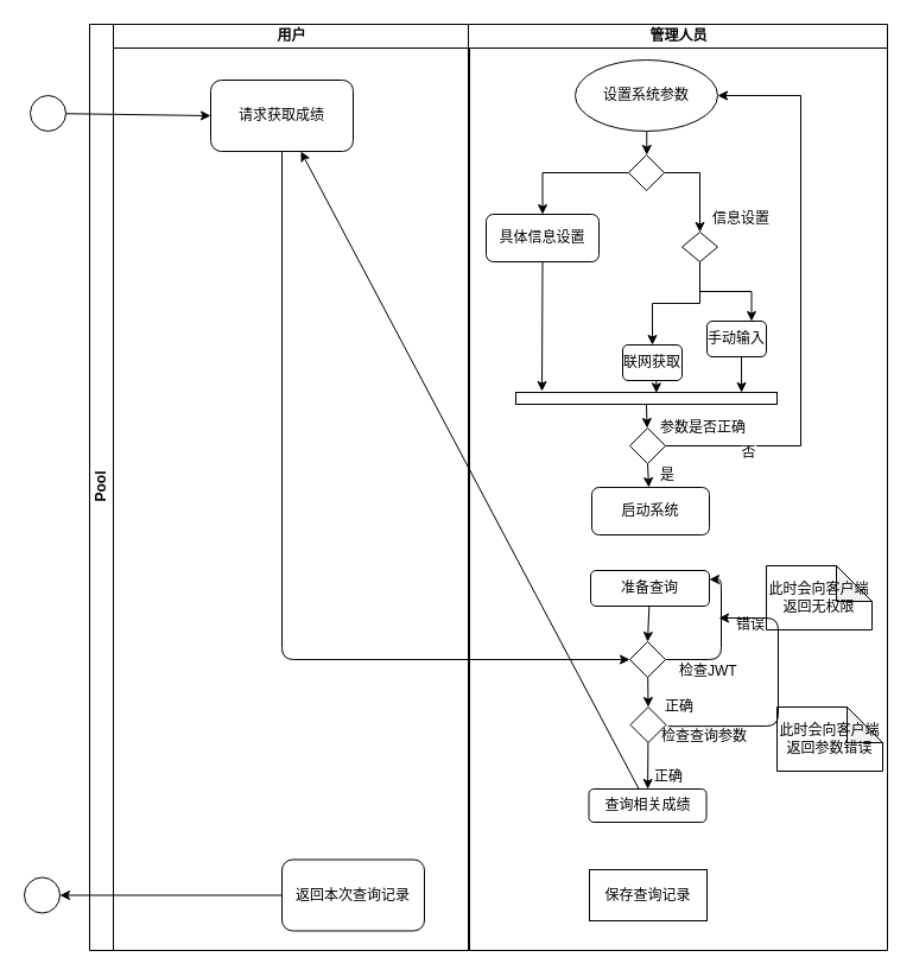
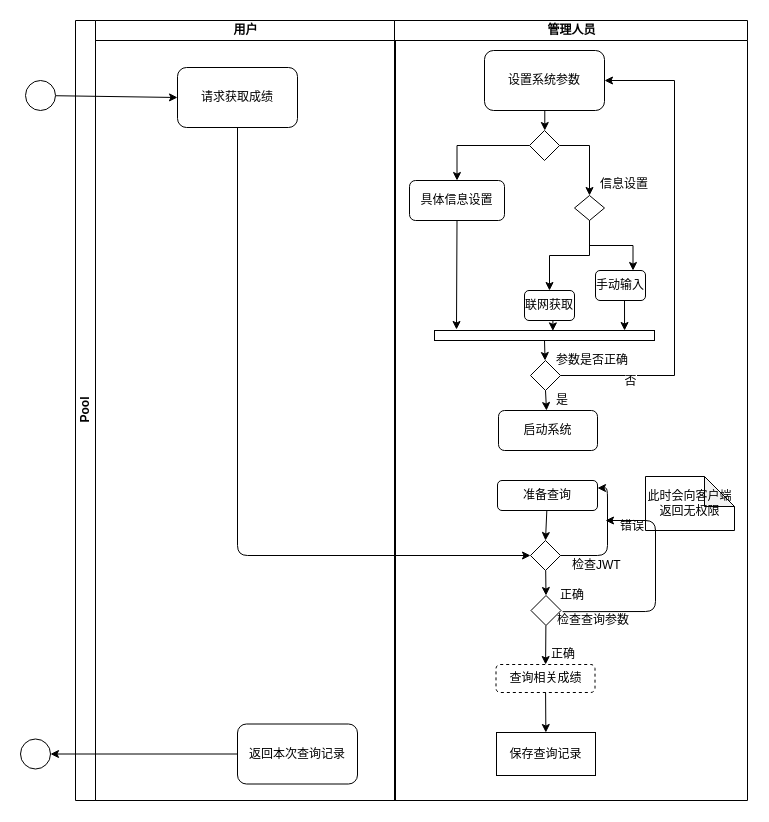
  <mxCell id="0" />
  <mxCell id="1" parent="0" />
  <mxCell id="2" value="Pool" style="swimlane;html=1;childLayout=stackLayout;resizeParent=1;resizeParentMax=0;startSize=20;horizontal=0;horizontalStack=1;rounded=0;shadow=0;glass=0;fillColor=none;" vertex="1" parent="1"><mxGeometry x="75" y="20" width="320" height="780" as="geometry" /></mxCell>
  <mxCell id="3" value="用户" style="swimlane;html=1;startSize=20;" vertex="1" parent="2"><mxGeometry x="20" width="300" height="780" as="geometry" /></mxCell>
  <mxCell id="4" value="请求获取成绩" style="rounded=1;whiteSpace=wrap;html=1;shadow=0;glass=0;fillColor=none;" vertex="1" parent="3"><mxGeometry x="82" y="47" width="120" height="60" as="geometry" /></mxCell>
  <mxCell id="5" value="返回本次查询记录" style="rounded=1;whiteSpace=wrap;html=1;shadow=0;glass=0;labelBackgroundColor=none;fillColor=none;strokeColor=#000000;fontColor=#000000;" vertex="1" parent="3"><mxGeometry x="142" y="703.5" width="120" height="60" as="geometry" /></mxCell>
  <mxCell id="6" value="" style="rounded=0;orthogonalLoop=1;jettySize=auto;html=1;fontColor=#000000;entryX=0;entryY=0.5;entryDx=0;entryDy=0;" edge="1" parent="1" source="7" target="4"><mxGeometry relative="1" as="geometry" /></mxCell>
  <mxCell id="7" value="" style="ellipse;whiteSpace=wrap;html=1;rounded=0;shadow=0;labelBackgroundColor=none;strokeColor=#000000;strokeWidth=1;fillColor=#ffffff;fontFamily=Verdana;fontSize=8;fontColor=#000000;align=center;" vertex="1" parent="1"><mxGeometry x="25" y="80" width="30" height="30" as="geometry" /></mxCell>
  <mxCell id="8" value="管理人员" style="swimlane;html=1;startSize=20;swimlaneFillColor=none;" vertex="1" parent="1"><mxGeometry x="394" y="20" width="353" height="780" as="geometry" /></mxCell>
  <mxCell id="9" value="" style="edgeStyle=orthogonalEdgeStyle;rounded=0;orthogonalLoop=1;jettySize=auto;html=1;" edge="1" parent="8"><mxGeometry relative="1" as="geometry"><mxPoint x="150.294" y="90" as="sourcePoint" /><mxPoint x="150.294" y="110" as="targetPoint" /></mxGeometry></mxCell>
- <mxCell id="10" value="设置系统参数" style="ellipse;whiteSpace=wrap;html=1;shadow=0;glass=0;fillColor=none;" vertex="1" parent="8"><mxGeometry x="90" y="30" width="120" height="60" as="geometry" /></mxCell>
+ <mxCell id="10" value="设置系统参数" style="rounded=1;whiteSpace=wrap;html=1;shadow=0;glass=0;fillColor=none;" vertex="1" parent="8"><mxGeometry x="90" y="30" width="120" height="60" as="geometry" /></mxCell>
  <mxCell id="11" style="edgeStyle=orthogonalEdgeStyle;rounded=0;orthogonalLoop=1;jettySize=auto;html=1;exitX=0;exitY=0.5;exitDx=0;exitDy=0;exitPerimeter=0;" edge="1" parent="8" source="13" target="15"><mxGeometry relative="1" as="geometry" /></mxCell>
  <mxCell id="12" style="edgeStyle=orthogonalEdgeStyle;rounded=0;orthogonalLoop=1;jettySize=auto;html=1;entryX=0.5;entryY=0;entryDx=0;entryDy=0;entryPerimeter=0;" edge="1" parent="8" source="13" target="17"><mxGeometry relative="1" as="geometry" /></mxCell>
  <mxCell id="13" value="" style="strokeWidth=1;html=1;shape=mxgraph.flowchart.decision;whiteSpace=wrap;rounded=1;shadow=0;labelBackgroundColor=none;fillColor=#ffffff;fontFamily=Verdana;fontSize=8;fontColor=#000000;align=center;" vertex="1" parent="8"><mxGeometry x="135" y="110.0" width="30" height="30" as="geometry" /></mxCell>
  <mxCell id="14" style="rounded=0;orthogonalLoop=1;jettySize=auto;html=1;verticalAlign=middle;horizontal=0;exitX=0.5;exitY=1;exitDx=0;exitDy=0;" edge="1" parent="8" source="15"><mxGeometry relative="1" as="geometry"><mxPoint x="76" y="220" as="sourcePoint" /><mxPoint x="62" y="309" as="targetPoint" /></mxGeometry></mxCell>
  <mxCell id="15" value="具体信息设置" style="rounded=1;whiteSpace=wrap;html=1;shadow=0;glass=0;fillColor=none;" vertex="1" parent="8"><mxGeometry x="15" y="160" width="95" height="40" as="geometry" /></mxCell>
  <mxCell id="16" style="edgeStyle=orthogonalEdgeStyle;rounded=0;orthogonalLoop=1;jettySize=auto;html=1;entryX=0.75;entryY=0;entryDx=0;entryDy=0;" edge="1" parent="8" source="17" target="18"><mxGeometry relative="1" as="geometry" /></mxCell>
  <mxCell id="17" value="" style="strokeWidth=1;html=1;shape=mxgraph.flowchart.decision;whiteSpace=wrap;rounded=1;shadow=0;labelBackgroundColor=none;fillColor=#ffffff;fontFamily=Verdana;fontSize=8;fontColor=#000000;align=center;" vertex="1" parent="8"><mxGeometry x="180" y="175" width="30" height="25" as="geometry" /></mxCell>
  <mxCell id="18" value="手动输入" style="rounded=1;whiteSpace=wrap;html=1;shadow=0;glass=0;fillColor=none;" vertex="1" parent="8"><mxGeometry x="201" y="250" width="50" height="30" as="geometry" /></mxCell>
  <mxCell id="19" value="" style="rounded=0;whiteSpace=wrap;html=1;shadow=0;glass=0;fillColor=none;labelBackgroundColor=#000000;" vertex="1" parent="8"><mxGeometry x="40" y="310" width="220" height="10" as="geometry" /></mxCell>
  <mxCell id="20" value="" style="rounded=0;orthogonalLoop=1;jettySize=auto;html=1;entryX=0.864;entryY=0;entryDx=0;entryDy=0;entryPerimeter=0;" edge="1" parent="8" target="19"><mxGeometry relative="1" as="geometry"><mxPoint x="230" y="280" as="sourcePoint" /><mxPoint x="168.4" y="320.4" as="targetPoint" /></mxGeometry></mxCell>
  <mxCell id="21" style="edgeStyle=none;rounded=0;orthogonalLoop=1;jettySize=auto;html=1;entryX=1;entryY=0.5;entryDx=0;entryDy=0;" edge="1" parent="8" source="23" target="10"><mxGeometry relative="1" as="geometry"><Array as="points"><mxPoint x="280" y="355" /><mxPoint x="280" y="60" /></Array></mxGeometry></mxCell>
  <mxCell id="22" value="否" style="text;html=1;resizable=0;points=[];align=center;verticalAlign=middle;labelBackgroundColor=#ffffff;fontColor=#000000;" vertex="1" connectable="0" parent="21"><mxGeometry x="-0.712" y="-5" relative="1" as="geometry"><mxPoint as="offset" /></mxGeometry></mxCell>
  <mxCell id="23" value="" style="strokeWidth=1;html=1;shape=mxgraph.flowchart.decision;whiteSpace=wrap;rounded=1;shadow=0;labelBackgroundColor=none;fillColor=#ffffff;fontFamily=Verdana;fontSize=8;fontColor=#000000;align=center;" vertex="1" parent="8"><mxGeometry x="136" y="340.0" width="30" height="30" as="geometry" /></mxCell>
  <mxCell id="24" value="" style="edgeStyle=none;rounded=0;orthogonalLoop=1;jettySize=auto;html=1;exitX=0.5;exitY=1;exitDx=0;exitDy=0;" edge="1" parent="8" source="19" target="23"><mxGeometry relative="1" as="geometry" /></mxCell>
  <mxCell id="25" value="联网获取" style="rounded=1;whiteSpace=wrap;html=1;shadow=0;glass=0;fillColor=none;" vertex="1" parent="8"><mxGeometry x="130" y="270" width="50" height="30" as="geometry" /></mxCell>
  <mxCell id="26" style="edgeStyle=orthogonalEdgeStyle;rounded=0;orthogonalLoop=1;jettySize=auto;html=1;entryX=0.5;entryY=0;entryDx=0;entryDy=0;" edge="1" parent="8" source="17" target="25"><mxGeometry relative="1" as="geometry" /></mxCell>
  <mxCell id="27" value="" style="edgeStyle=orthogonalEdgeStyle;rounded=0;orthogonalLoop=1;jettySize=auto;html=1;exitX=0.5;exitY=1;exitDx=0;exitDy=0;entryX=0.538;entryY=0.04;entryDx=0;entryDy=0;entryPerimeter=0;" edge="1" parent="8" source="25" target="19"><mxGeometry relative="1" as="geometry"><mxPoint x="-141.471" y="286" as="sourcePoint" /><mxPoint x="-141" y="306" as="targetPoint" /></mxGeometry></mxCell>
  <mxCell id="28" value="参数是否正确" style="text;html=1;resizable=0;points=[];autosize=1;align=left;verticalAlign=top;spacingTop=-4;" vertex="1" parent="8"><mxGeometry x="159.5" y="330" width="90" height="20" as="geometry" /></mxCell>
  <mxCell id="29" style="edgeStyle=none;rounded=0;orthogonalLoop=1;jettySize=auto;html=1;entryX=0.5;entryY=0;entryDx=0;entryDy=0;entryPerimeter=0;fontColor=#000000;" edge="1" parent="8" source="30" target="32"><mxGeometry relative="1" as="geometry" /></mxCell>
  <mxCell id="30" value="准备查询" style="rounded=1;whiteSpace=wrap;html=1;shadow=0;glass=0;labelBackgroundColor=none;strokeColor=#000000;fillColor=none;fontColor=#000000;" vertex="1" parent="8"><mxGeometry x="103" y="460" width="100" height="30" as="geometry" /></mxCell>
  <mxCell id="31" style="edgeStyle=none;rounded=0;orthogonalLoop=1;jettySize=auto;html=1;entryX=0.5;entryY=0;entryDx=0;entryDy=0;entryPerimeter=0;fontColor=#000000;" edge="1" parent="8" source="32" target="41"><mxGeometry relative="1" as="geometry" /></mxCell>
  <mxCell id="32" value="" style="strokeWidth=1;html=1;shape=mxgraph.flowchart.decision;whiteSpace=wrap;rounded=1;shadow=0;labelBackgroundColor=none;fillColor=#ffffff;fontFamily=Verdana;fontSize=8;fontColor=#000000;align=center;" vertex="1" parent="8"><mxGeometry x="136" y="520.0" width="30" height="30" as="geometry" /></mxCell>
- <mxCell id="33" value="" style="rounded=0;orthogonalLoop=1;jettySize=auto;html=1;fontColor=#000000;" edge="1" parent="8" source="34" target="4"><mxGeometry relative="1" as="geometry" /></mxCell>
- <mxCell id="34" value="查询相关成绩" style="rounded=1;whiteSpace=wrap;html=1;shadow=0;glass=0;fillColor=none;" vertex="1" parent="8"><mxGeometry x="101.5" y="644" width="99" height="28" as="geometry" /></mxCell>
+ <mxCell id="33" value="" style="rounded=0;orthogonalLoop=1;jettySize=auto;html=1;fontColor=#000000;" edge="1" parent="8" source="34" target="35"><mxGeometry relative="1" as="geometry" /></mxCell>
+ <mxCell id="34" value="查询相关成绩" style="rounded=1;whiteSpace=wrap;html=1;shadow=0;glass=0;fillColor=none;dashed=1;" vertex="1" parent="8"><mxGeometry x="101.5" y="644" width="99" height="28" as="geometry" /></mxCell>
  <mxCell id="35" value="保存查询记录" style="whiteSpace=wrap;html=1;shadow=0;glass=0;fillColor=none;rounded=0;" vertex="1" parent="8"><mxGeometry x="102" y="712" width="99" height="43" as="geometry" /></mxCell>
  <mxCell id="36" value="是" style="text;html=1;resizable=0;points=[];autosize=1;align=left;verticalAlign=top;spacingTop=-4;fontColor=#000000;" vertex="1" parent="8"><mxGeometry x="159.5" y="370" width="30" height="20" as="geometry" /></mxCell>
  <mxCell id="37" value="启动系统" style="rounded=1;whiteSpace=wrap;html=1;shadow=0;glass=0;labelBackgroundColor=none;strokeColor=#000000;fillColor=none;fontColor=#000000;" vertex="1" parent="8"><mxGeometry x="104" y="390" width="99" height="40" as="geometry" /></mxCell>
  <mxCell id="38" value="" style="endArrow=classic;html=1;fontColor=#000000;exitX=1;exitY=0.5;exitDx=0;exitDy=0;exitPerimeter=0;entryX=1;entryY=0.25;entryDx=0;entryDy=0;edgeStyle=orthogonalEdgeStyle;" edge="1" parent="8" source="32" target="30"><mxGeometry width="50" height="50" relative="1" as="geometry"><mxPoint x="191" y="560" as="sourcePoint" /><mxPoint x="241" y="510" as="targetPoint" /></mxGeometry></mxCell>
  <mxCell id="39" value="此时会向客户端返回无权限" style="shape=note;whiteSpace=wrap;html=1;backgroundOutline=1;darkOpacity=0.05;rounded=0;shadow=0;glass=0;labelBackgroundColor=none;strokeColor=#000000;fillColor=none;fontColor=#000000;" vertex="1" parent="8"><mxGeometry x="251" y="456" width="89" height="54" as="geometry" /></mxCell>
  <mxCell id="40" value="" style="edgeStyle=none;rounded=0;orthogonalLoop=1;jettySize=auto;html=1;fontColor=#000000;" edge="1" parent="8" source="41" target="34"><mxGeometry relative="1" as="geometry" /></mxCell>
  <mxCell id="41" value="" style="strokeWidth=1;html=1;shape=mxgraph.flowchart.decision;whiteSpace=wrap;rounded=1;shadow=0;labelBackgroundColor=none;fillColor=#ffffff;fontFamily=Verdana;fontSize=8;fontColor=#000000;align=center;" vertex="1" parent="8"><mxGeometry x="136.5" y="575.0" width="30" height="30" as="geometry" /></mxCell>
  <mxCell id="42" value="检查查询参数" style="text;html=1;resizable=0;points=[];autosize=1;align=left;verticalAlign=top;spacingTop=-4;fontColor=#000000;" vertex="1" parent="8"><mxGeometry x="160.5" y="590" width="90" height="20" as="geometry" /></mxCell>
- <mxCell id="43" value="此时会向客户端返回参数错误" style="shape=note;whiteSpace=wrap;html=1;backgroundOutline=1;darkOpacity=0.05;rounded=0;shadow=0;glass=0;labelBackgroundColor=none;strokeColor=#000000;fillColor=none;fontColor=#000000;" vertex="1" parent="8"><mxGeometry x="260" y="575" width="89" height="54" as="geometry" /></mxCell>
  <mxCell id="44" value="信息设置" style="text;html=1;resizable=0;points=[];autosize=1;align=left;verticalAlign=top;spacingTop=-4;fontColor=#000000;" vertex="1" parent="1"><mxGeometry x="598" y="174" width="60" height="20" as="geometry" /></mxCell>
  <mxCell id="45" value="" style="endArrow=classic;html=1;fontColor=#000000;exitX=0.5;exitY=1;exitDx=0;exitDy=0;entryX=0;entryY=0.5;entryDx=0;entryDy=0;entryPerimeter=0;edgeStyle=orthogonalEdgeStyle;" edge="1" parent="1" source="4" target="32"><mxGeometry width="50" height="50" relative="1" as="geometry"><mxPoint x="295" y="390" as="sourcePoint" /><mxPoint x="345" y="340" as="targetPoint" /></mxGeometry></mxCell>
  <mxCell id="46" value="检查JWT" style="text;html=1;resizable=0;points=[];autosize=1;align=left;verticalAlign=top;spacingTop=-4;fontColor=#000000;" vertex="1" parent="1"><mxGeometry x="570" y="555" width="60" height="20" as="geometry" /></mxCell>
  <mxCell id="47" value="正确" style="text;html=1;resizable=0;points=[];autosize=1;align=left;verticalAlign=top;spacingTop=-4;fontColor=#000000;" vertex="1" parent="1"><mxGeometry x="558" y="585" width="40" height="20" as="geometry" /></mxCell>
  <mxCell id="48" value="" style="endArrow=classic;html=1;fontColor=#000000;exitX=0.5;exitY=1;exitDx=0;exitDy=0;exitPerimeter=0;entryX=0.5;entryY=0;entryDx=0;entryDy=0;" edge="1" parent="1" source="23"><mxGeometry width="50" height="50" relative="1" as="geometry"><mxPoint x="545" y="490" as="sourcePoint" /><mxPoint x="546.034" y="409.828" as="targetPoint" /><Array as="points"><mxPoint x="546" y="410" /></Array></mxGeometry></mxCell>
  <mxCell id="49" value="错误" style="text;html=1;resizable=0;points=[];autosize=1;align=left;verticalAlign=top;spacingTop=-4;fontColor=#000000;" vertex="1" parent="1"><mxGeometry x="618" y="516" width="40" height="20" as="geometry" /></mxCell>
  <mxCell id="50" value="" style="ellipse;whiteSpace=wrap;html=1;rounded=0;shadow=0;labelBackgroundColor=none;strokeColor=#000000;strokeWidth=1;fillColor=#ffffff;fontFamily=Verdana;fontSize=8;fontColor=#000000;align=center;" vertex="1" parent="1"><mxGeometry x="20" y="738.5" width="30" height="30" as="geometry" /></mxCell>
  <mxCell id="51" style="edgeStyle=orthogonalEdgeStyle;rounded=0;orthogonalLoop=1;jettySize=auto;html=1;entryX=1;entryY=0.5;entryDx=0;entryDy=0;fontColor=#000000;" edge="1" parent="1" source="5" target="50"><mxGeometry relative="1" as="geometry" /></mxCell>
  <mxCell id="52" value="正确" style="text;html=1;resizable=0;points=[];autosize=1;align=left;verticalAlign=top;spacingTop=-4;fontColor=#000000;" vertex="1" parent="1"><mxGeometry x="549" y="644" width="40" height="20" as="geometry" /></mxCell>
  <mxCell id="53" value="" style="endArrow=classic;html=1;fontColor=#000000;exitX=0.085;exitY=0.058;exitDx=0;exitDy=0;exitPerimeter=0;" edge="1" parent="1" source="42"><mxGeometry width="50" height="50" relative="1" as="geometry"><mxPoint x="585" y="630" as="sourcePoint" /><mxPoint x="605" y="520" as="targetPoint" /><Array as="points"><mxPoint x="655" y="611" /><mxPoint x="655" y="520" /></Array></mxGeometry></mxCell>
